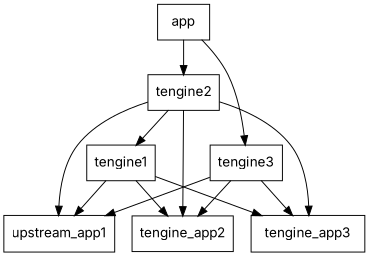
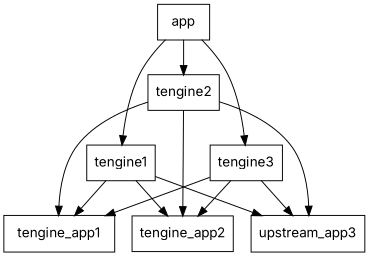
  digraph {
    fontname=Inter
    rankdir=TB
    node [fontname=Inter shape=record]
    edge [fontname=Inter]
    n1 [label=app lable=LVS]
    tengine1
    tengine2
    tengine3
-   upstream_app1
+   upstream_app1 [label=tengine_app1]
    n6 [label=tengine_app2]
-   upstream_app3 [label=tengine_app3]
-   tengine2 -> tengine1
+   upstream_app3
+   n1 -> tengine1
    n1 -> tengine2
    n1 -> tengine3
    tengine1 -> upstream_app1
    tengine1 -> n6
    tengine1 -> upstream_app3
    tengine2 -> upstream_app1
    tengine2 -> n6
    tengine2 -> upstream_app3
    tengine3 -> upstream_app1
    tengine3 -> n6
    tengine3 -> upstream_app3
  }
